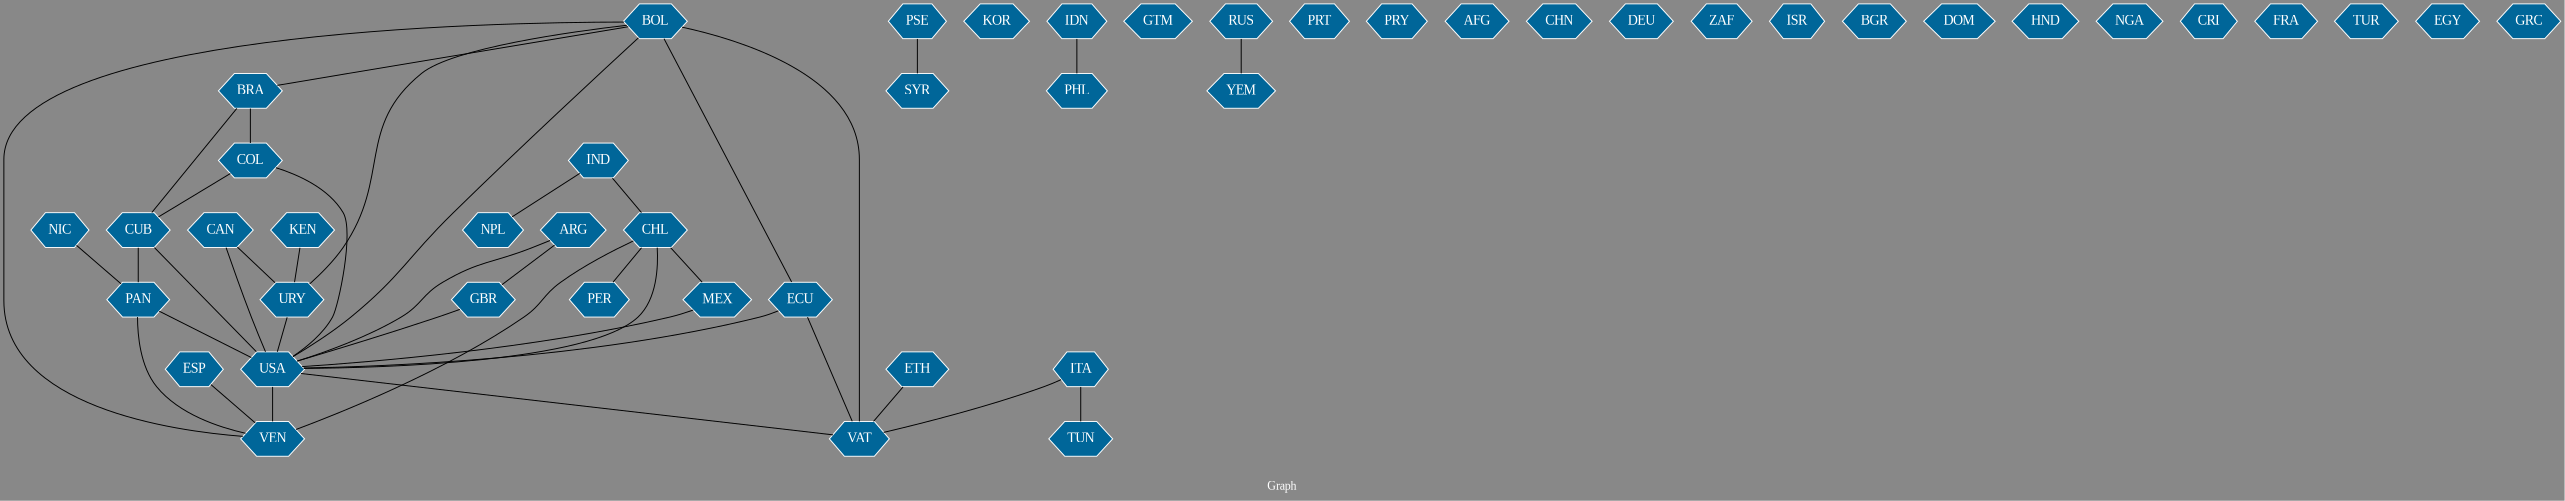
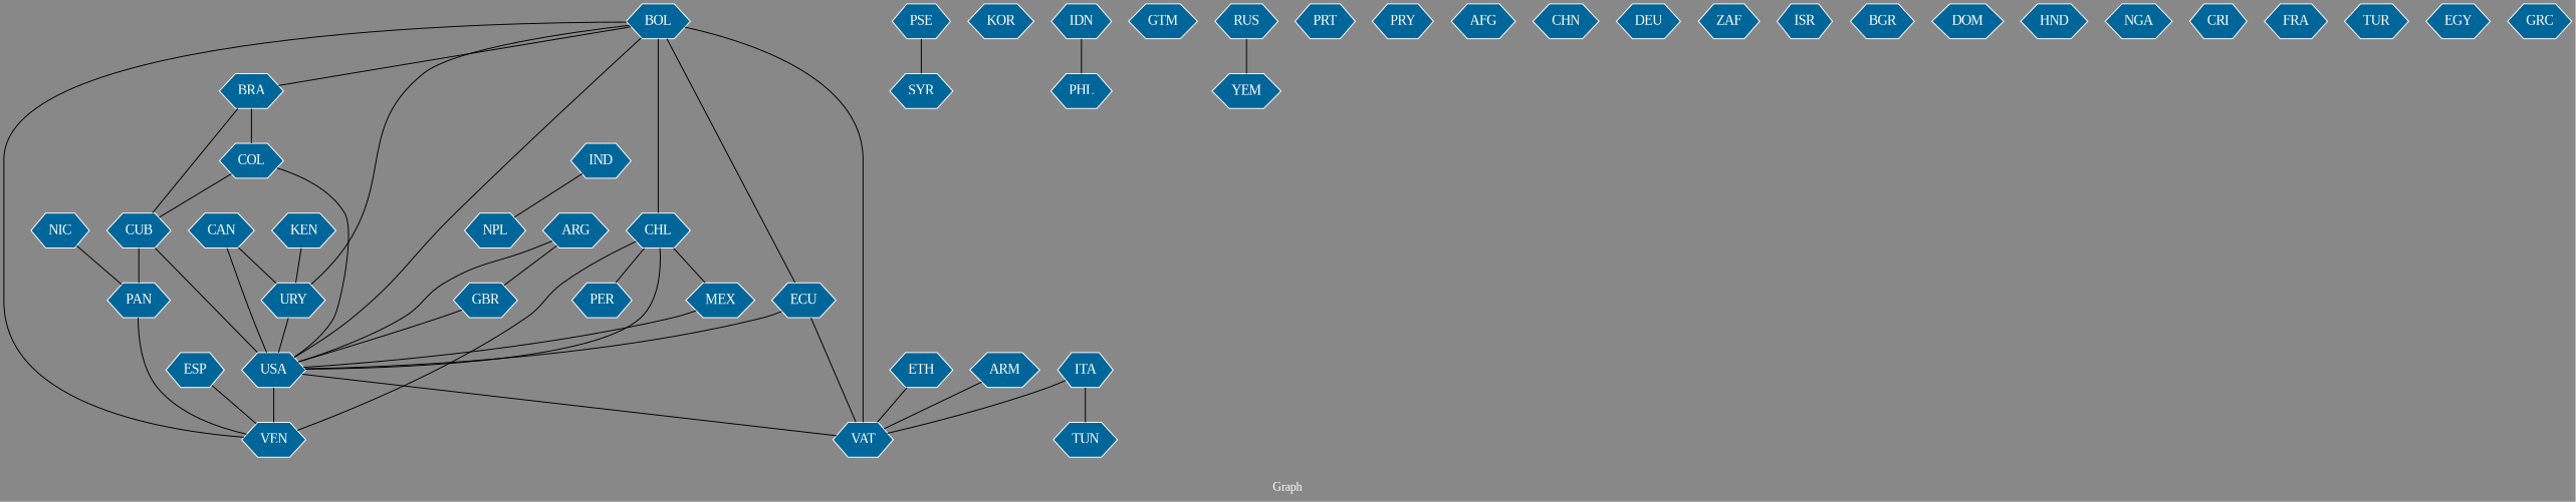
  graph {
    bgcolor="#888888"
    fontcolor=white
    fontname="Liberation Serif"
    fontsize=12
    label="Graph"
    node [color=white fillcolor="#006699" fontcolor=white fontname="Liberation Serif" shape=hexagon style=filled]
    edge [arrowhead=open color=black fontcolor=white fontname="Liberation Serif" fontsize=12 weight=1]
    n1 [label=CUB]
    n2 [label=USA]
    n3 [label=PAN]
    n4 [label=VEN]
    n5 [label=VAT]
    n6 [label=ECU]
    n7 [label=NPL]
    n8 [label=MEX]
    n9 [label=PSE]
    n10 [label=SYR]
    n11 [label=PER]
    n12 [label=BOL]
    n13 [label=BRA]
    n14 [label=URY]
    n15 [label=CHL]
    n16 [label=COL]
    n17 [label=KOR]
    n18 [label=KEN]
    n19 [label=IDN]
    n20 [label=PHL]
    n21 [label=GTM]
    n22 [label=ARG]
    n23 [label=GBR]
    n24 [label=ESP]
    n25 [label=YEM]
    n26 [label=PRT]
    n27 [label=PRY]
    n28 [label=AFG]
    n29 [label=ITA]
    n30 [label=TUN]
    n31 [label=CHN]
    n32 [label=NIC]
    n33 [label=RUS]
    n34 [label=DEU]
    n35 [label=ZAF]
    n36 [label=ETH]
+   n37 [label=ARM]
    n38 [label=ISR]
    n39 [label=BGR]
    n40 [label=DOM]
    n41 [label=HND]
    n42 [label=CAN]
    n43 [label=NGA]
    n44 [label=IND]
    n45 [label=CRI]
    n46 [label=FRA]
    n47 [label=TUR]
    n48 [label=EGY]
    n49 [label=GRC]
    n1 -- n2 [weight=9]
    n1 -- n3
    n2 -- n4 [weight=4]
    n2 -- n5
-   n3 -- n2 [weight=2]
    n3 -- n4
    n6 -- n2
    n6 -- n5
    n8 -- n2 [weight=2]
    n9 -- n10
    n12 -- n2 [weight=2]
    n12 -- n4
    n12 -- n5 [weight=3]
    n12 -- n6
    n12 -- n13
    n12 -- n14
-   n44 -- n15 [weight=4]
+   n12 -- n15 [weight=4]
    n13 -- n1
    n13 -- n16
    n14 -- n2
    n15 -- n2
    n15 -- n4 [weight=2]
    n15 -- n8
    n15 -- n11
    n16 -- n1
    n16 -- n2
    n18 -- n14
    n19 -- n20
    n22 -- n2
    n22 -- n23
    n23 -- n2
    n24 -- n4 [weight=3]
    n29 -- n5
    n29 -- n30
    n32 -- n3
    n33 -- n25
    n36 -- n5
+   n37 -- n5
    n42 -- n2
    n42 -- n14
    n44 -- n7
  }
